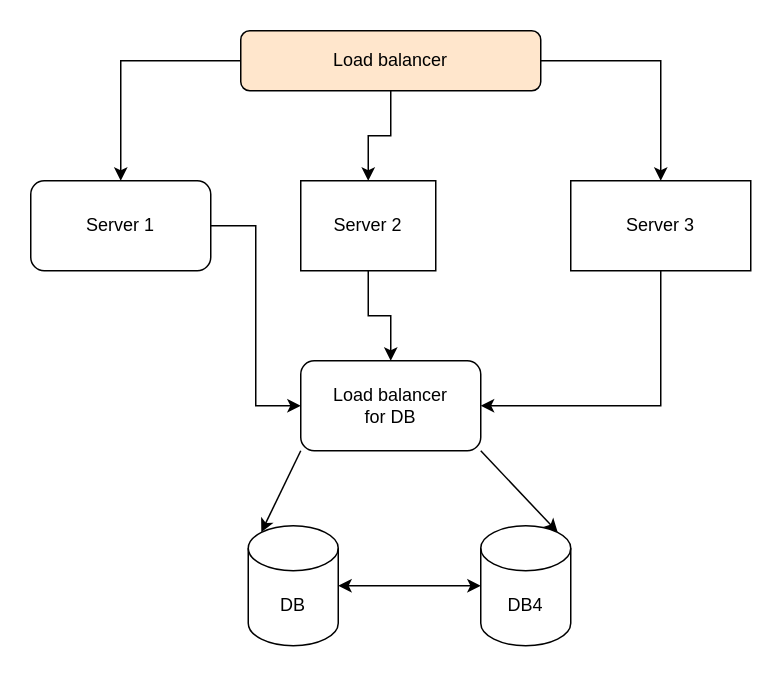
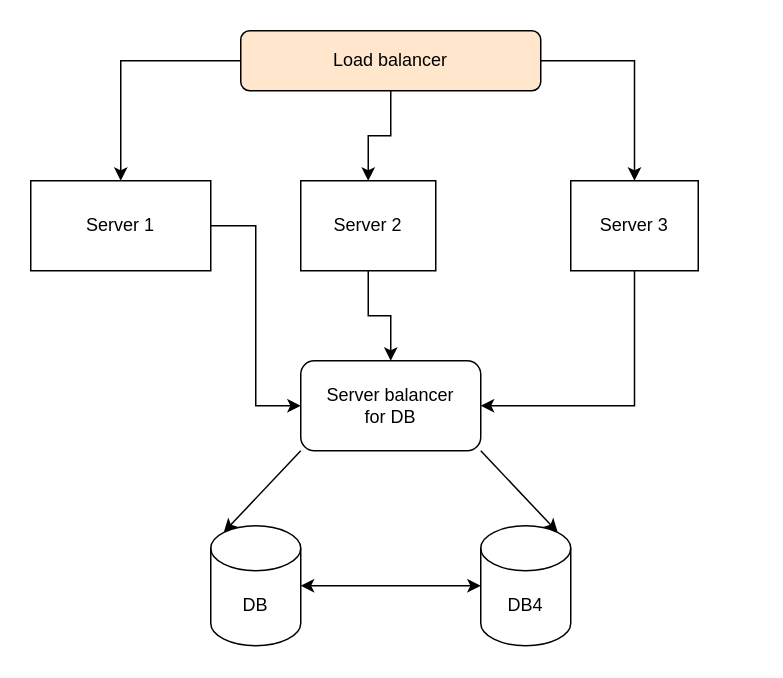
  <mxCell id="0" />
  <mxCell id="1" parent="0" />
  <mxCell id="2" style="edgeStyle=orthogonalEdgeStyle;rounded=0;orthogonalLoop=1;jettySize=auto;html=1;exitX=0;exitY=0.5;exitDx=0;exitDy=0;entryX=0.5;entryY=0;entryDx=0;entryDy=0;" edge="1" parent="1" source="5" target="10"><mxGeometry relative="1" as="geometry"><mxPoint x="80" y="120" as="targetPoint" /></mxGeometry></mxCell>
  <mxCell id="3" style="edgeStyle=orthogonalEdgeStyle;rounded=0;orthogonalLoop=1;jettySize=auto;html=1;exitX=1;exitY=0.5;exitDx=0;exitDy=0;entryX=0.5;entryY=0;entryDx=0;entryDy=0;" edge="1" parent="1" source="5" target="12"><mxGeometry relative="1" as="geometry"><mxPoint x="440" y="120" as="targetPoint" /></mxGeometry></mxCell>
  <mxCell id="4" style="edgeStyle=orthogonalEdgeStyle;rounded=0;orthogonalLoop=1;jettySize=auto;html=1;exitX=0.5;exitY=1;exitDx=0;exitDy=0;entryX=0.5;entryY=0;entryDx=0;entryDy=0;" edge="1" parent="1" source="5" target="8"><mxGeometry relative="1" as="geometry" /></mxCell>
  <mxCell id="5" value="Load balancer" style="rounded=1;whiteSpace=wrap;html=1;fillColor=#ffe6cc;" vertex="1" parent="1"><mxGeometry x="160" y="20" width="200" height="40" as="geometry" /></mxCell>
  <mxCell id="6" style="edgeStyle=orthogonalEdgeStyle;rounded=0;orthogonalLoop=1;jettySize=auto;html=1;entryX=0.5;entryY=0;entryDx=0;entryDy=0;exitX=0.5;exitY=0;exitDx=0;exitDy=0;" edge="1" parent="1" source="13" target="13"><mxGeometry relative="1" as="geometry" /></mxCell>
  <mxCell id="7" style="edgeStyle=orthogonalEdgeStyle;rounded=0;orthogonalLoop=1;jettySize=auto;html=1;exitX=0.5;exitY=1;exitDx=0;exitDy=0;entryX=0.5;entryY=0;entryDx=0;entryDy=0;" edge="1" parent="1" source="8" target="13"><mxGeometry relative="1" as="geometry" /></mxCell>
  <mxCell id="8" value="Server 2" style="rounded=0;whiteSpace=wrap;html=1;" vertex="1" parent="1"><mxGeometry x="200" y="120" width="90" height="60" as="geometry" /></mxCell>
  <mxCell id="9" style="edgeStyle=orthogonalEdgeStyle;rounded=0;orthogonalLoop=1;jettySize=auto;html=1;exitX=1;exitY=0.5;exitDx=0;exitDy=0;entryX=0;entryY=0.5;entryDx=0;entryDy=0;" edge="1" parent="1" source="10" target="13"><mxGeometry relative="1" as="geometry" /></mxCell>
- <mxCell id="10" value="Server 1" style="whiteSpace=wrap;html=1;rounded=1;" vertex="1" parent="1"><mxGeometry x="20" y="120" width="120" height="60" as="geometry" /></mxCell>
+ <mxCell id="10" value="Server 1" style="rounded=0;whiteSpace=wrap;html=1;" vertex="1" parent="1"><mxGeometry x="20" y="120" width="120" height="60" as="geometry" /></mxCell>
  <mxCell id="11" style="edgeStyle=orthogonalEdgeStyle;rounded=0;orthogonalLoop=1;jettySize=auto;html=1;exitX=0.5;exitY=1;exitDx=0;exitDy=0;entryX=1;entryY=0.5;entryDx=0;entryDy=0;" edge="1" parent="1" source="12" target="13"><mxGeometry relative="1" as="geometry" /></mxCell>
- <mxCell id="12" value="Server 3" style="rounded=0;whiteSpace=wrap;html=1;" vertex="1" parent="1"><mxGeometry x="380" y="120" width="120" height="60" as="geometry" /></mxCell>
- <mxCell id="13" value="Load balancer&lt;div&gt;for DB&lt;/div&gt;" style="rounded=1;whiteSpace=wrap;html=1;" vertex="1" parent="1"><mxGeometry x="200" y="240" width="120" height="60" as="geometry" /></mxCell>
- <mxCell id="14" value="DB" style="shape=cylinder3;whiteSpace=wrap;html=1;boundedLbl=1;backgroundOutline=1;size=15;" vertex="1" parent="1"><mxGeometry x="165" y="350" width="60" height="80" as="geometry" /></mxCell>
+ <mxCell id="12" value="Server 3" style="rounded=0;whiteSpace=wrap;html=1;" vertex="1" parent="1"><mxGeometry x="380" y="120" width="85" height="60" as="geometry" /></mxCell>
+ <mxCell id="13" value="Server balancer&lt;div&gt;for DB&lt;/div&gt;" style="rounded=1;whiteSpace=wrap;html=1;" vertex="1" parent="1"><mxGeometry x="200" y="240" width="120" height="60" as="geometry" /></mxCell>
+ <mxCell id="14" value="DB" style="shape=cylinder3;whiteSpace=wrap;html=1;boundedLbl=1;backgroundOutline=1;size=15;" vertex="1" parent="1"><mxGeometry x="140" y="350" width="60" height="80" as="geometry" /></mxCell>
  <mxCell id="15" value="DB4" style="shape=cylinder3;whiteSpace=wrap;html=1;boundedLbl=1;backgroundOutline=1;size=15;" vertex="1" parent="1"><mxGeometry x="320" y="350" width="60" height="80" as="geometry" /></mxCell>
  <mxCell id="16" value="" style="endArrow=classic;html=1;rounded=0;exitX=0;exitY=1;exitDx=0;exitDy=0;entryX=0.145;entryY=0;entryDx=0;entryDy=4.35;entryPerimeter=0;" edge="1" parent="1" source="13" target="14"><mxGeometry width="50" height="50" relative="1" as="geometry"><mxPoint x="0" y="290" as="sourcePoint" /><mxPoint x="80" y="400" as="targetPoint" /></mxGeometry></mxCell>
  <mxCell id="17" value="" style="endArrow=classic;html=1;rounded=0;exitX=1;exitY=1;exitDx=0;exitDy=0;entryX=0.855;entryY=0;entryDx=0;entryDy=4.35;entryPerimeter=0;" edge="1" parent="1" source="13" target="15"><mxGeometry width="50" height="50" relative="1" as="geometry"><mxPoint x="360" y="290" as="sourcePoint" /><mxPoint x="440" y="400" as="targetPoint" /></mxGeometry></mxCell>
  <mxCell id="18" value="" style="endArrow=classic;startArrow=classic;html=1;rounded=0;exitX=1;exitY=0.5;exitDx=0;exitDy=0;exitPerimeter=0;entryX=0;entryY=0.5;entryDx=0;entryDy=0;entryPerimeter=0;" edge="1" parent="1" source="14" target="15"><mxGeometry width="50" height="50" relative="1" as="geometry"><mxPoint x="235" y="400" as="sourcePoint" /><mxPoint x="285" y="350" as="targetPoint" /></mxGeometry></mxCell>
